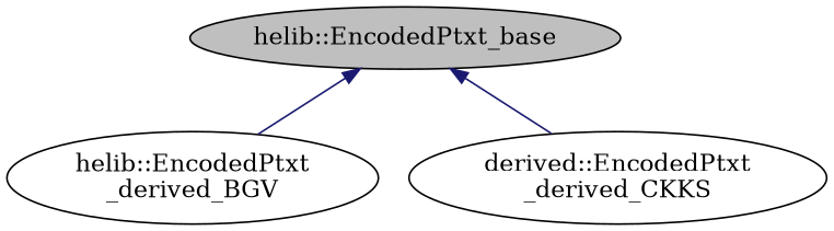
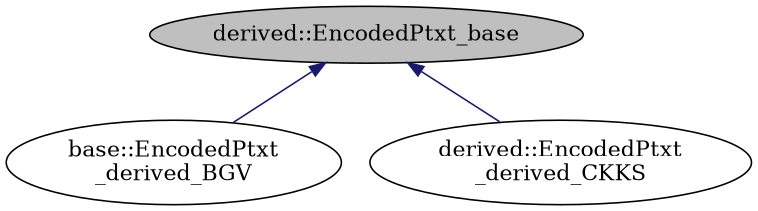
  digraph {
    node [color=black fillcolor=white style=filled]
    edge [color=midnightblue dir=back style=solid]
-   n1 [fillcolor=grey75 fontcolor=black label="helib::EncodedPtxt_base"]
-   n2 [label="helib::EncodedPtxt\l_derived_BGV"]
+   n1 [fillcolor=grey75 fontcolor=black label="derived::EncodedPtxt_base"]
+   n2 [label="base::EncodedPtxt\l_derived_BGV"]
    n3 [label="derived::EncodedPtxt\l_derived_CKKS"]
    n1 -> n2
    n1 -> n3
  }
